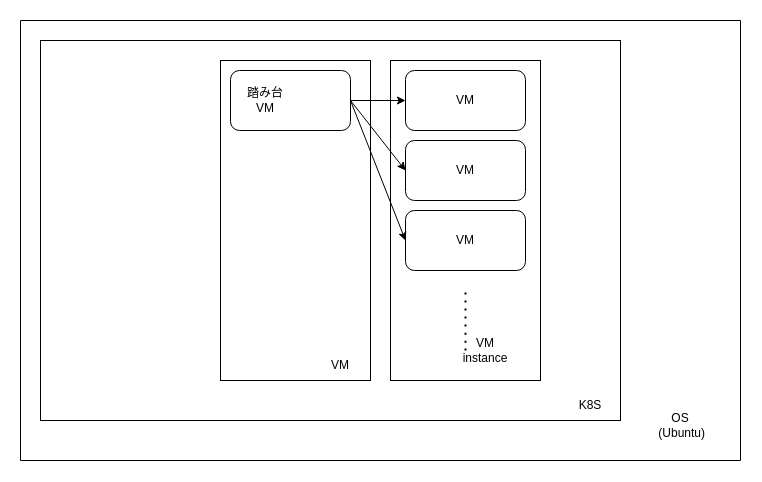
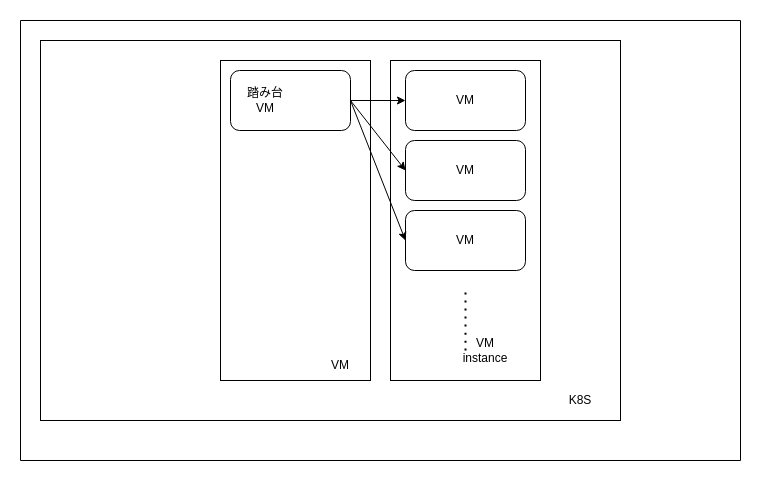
  <mxCell id="0" />
  <mxCell id="1" parent="0" />
  <mxCell id="2" value="" style="swimlane;startSize=0;rounded=0;shadow=0;gradientColor=none;swimlaneFillColor=none;labelBackgroundColor=none;" vertex="1" parent="1"><mxGeometry x="20" y="20" width="720" height="440" as="geometry"><mxRectangle x="40" y="40" width="50" height="40" as="alternateBounds" /></mxGeometry></mxCell>
  <mxCell id="3" value="" style="rounded=0;whiteSpace=wrap;html=1;shadow=0;labelBackgroundColor=none;gradientColor=none;" vertex="1" parent="2"><mxGeometry x="20" y="20" width="580" height="380" as="geometry" /></mxCell>
- <mxCell id="4" value="OS&lt;br&gt;&amp;nbsp;(Ubuntu)" style="text;html=1;strokeColor=none;fillColor=none;align=center;verticalAlign=middle;whiteSpace=wrap;rounded=0;shadow=0;labelBackgroundColor=none;" vertex="1" parent="2"><mxGeometry x="630" y="390" width="60" height="30" as="geometry" /></mxCell>
- <mxCell id="5" value="K8S" style="text;html=1;strokeColor=none;fillColor=none;align=center;verticalAlign=middle;whiteSpace=wrap;rounded=0;shadow=0;labelBackgroundColor=none;" vertex="1" parent="2"><mxGeometry x="540" y="370" width="60" height="30" as="geometry" /></mxCell>
+ <mxCell id="5" value="K8S" style="text;html=1;strokeColor=none;fillColor=none;align=center;verticalAlign=middle;whiteSpace=wrap;rounded=0;shadow=0;labelBackgroundColor=none;" vertex="1" parent="2"><mxGeometry x="530" y="365" width="60" height="30" as="geometry" /></mxCell>
  <mxCell id="6" value="" style="rounded=0;whiteSpace=wrap;html=1;shadow=0;labelBackgroundColor=none;gradientColor=none;" vertex="1" parent="2"><mxGeometry x="370" y="40" width="150" height="320" as="geometry" /></mxCell>
  <mxCell id="7" value="" style="rounded=1;whiteSpace=wrap;html=1;shadow=0;labelBackgroundColor=none;gradientColor=none;" vertex="1" parent="2"><mxGeometry x="385" y="50" width="120" height="60" as="geometry" /></mxCell>
  <mxCell id="8" value="" style="rounded=1;whiteSpace=wrap;html=1;shadow=0;labelBackgroundColor=none;gradientColor=none;" vertex="1" parent="2"><mxGeometry x="385" y="120" width="120" height="60" as="geometry" /></mxCell>
  <mxCell id="9" value="" style="rounded=1;whiteSpace=wrap;html=1;shadow=0;labelBackgroundColor=none;gradientColor=none;" vertex="1" parent="2"><mxGeometry x="385" y="190" width="120" height="60" as="geometry" /></mxCell>
  <mxCell id="10" value="" style="endArrow=none;dashed=1;html=1;dashPattern=1 3;strokeWidth=2;" edge="1" parent="2"><mxGeometry width="50" height="50" relative="1" as="geometry"><mxPoint x="445" y="330" as="sourcePoint" /><mxPoint x="445" y="270" as="targetPoint" /><Array as="points"><mxPoint x="445" y="320" /></Array></mxGeometry></mxCell>
  <mxCell id="11" value="VM" style="text;html=1;strokeColor=none;fillColor=none;align=center;verticalAlign=middle;whiteSpace=wrap;rounded=0;shadow=0;labelBackgroundColor=none;" vertex="1" parent="2"><mxGeometry x="415" y="65" width="60" height="30" as="geometry" /></mxCell>
  <mxCell id="12" value="VM" style="text;html=1;strokeColor=none;fillColor=none;align=center;verticalAlign=middle;whiteSpace=wrap;rounded=0;shadow=0;labelBackgroundColor=none;" vertex="1" parent="2"><mxGeometry x="415" y="135" width="60" height="30" as="geometry" /></mxCell>
  <mxCell id="13" value="VM" style="text;html=1;strokeColor=none;fillColor=none;align=center;verticalAlign=middle;whiteSpace=wrap;rounded=0;shadow=0;labelBackgroundColor=none;" vertex="1" parent="2"><mxGeometry x="415" y="205" width="60" height="30" as="geometry" /></mxCell>
  <mxCell id="14" value="" style="rounded=0;whiteSpace=wrap;html=1;shadow=0;labelBackgroundColor=none;gradientColor=none;" vertex="1" parent="2"><mxGeometry x="200" y="40" width="150" height="320" as="geometry" /></mxCell>
  <mxCell id="15" value="" style="rounded=1;whiteSpace=wrap;html=1;shadow=0;labelBackgroundColor=none;gradientColor=none;" vertex="1" parent="2"><mxGeometry x="210" y="50" width="120" height="60" as="geometry" /></mxCell>
  <mxCell id="16" value="踏み台&lt;br&gt;VM" style="text;html=1;strokeColor=none;fillColor=none;align=center;verticalAlign=middle;whiteSpace=wrap;rounded=0;shadow=0;labelBackgroundColor=none;" vertex="1" parent="2"><mxGeometry x="215" y="65" width="60" height="30" as="geometry" /></mxCell>
  <mxCell id="17" value="VM &lt;br&gt;instance" style="text;html=1;strokeColor=none;fillColor=none;align=center;verticalAlign=middle;whiteSpace=wrap;rounded=0;shadow=0;labelBackgroundColor=none;" vertex="1" parent="2"><mxGeometry x="435" y="315" width="60" height="30" as="geometry" /></mxCell>
  <mxCell id="18" value="" style="endArrow=classic;html=1;entryX=0;entryY=0.5;entryDx=0;entryDy=0;exitX=1;exitY=0.5;exitDx=0;exitDy=0;" edge="1" parent="2" source="15" target="7"><mxGeometry width="50" height="50" relative="1" as="geometry"><mxPoint x="250" y="230" as="sourcePoint" /><mxPoint x="300" y="180" as="targetPoint" /></mxGeometry></mxCell>
  <mxCell id="19" value="" style="endArrow=classic;html=1;entryX=0;entryY=0.5;entryDx=0;entryDy=0;exitX=1;exitY=0.5;exitDx=0;exitDy=0;" edge="1" parent="2" source="15" target="8"><mxGeometry width="50" height="50" relative="1" as="geometry"><mxPoint x="330" y="90" as="sourcePoint" /><mxPoint x="395" y="90" as="targetPoint" /></mxGeometry></mxCell>
  <mxCell id="20" value="" style="endArrow=classic;html=1;entryX=0;entryY=0.5;entryDx=0;entryDy=0;exitX=1;exitY=0.5;exitDx=0;exitDy=0;" edge="1" parent="2" source="15" target="9"><mxGeometry width="50" height="50" relative="1" as="geometry"><mxPoint x="330" y="90" as="sourcePoint" /><mxPoint x="395" y="160" as="targetPoint" /></mxGeometry></mxCell>
  <mxCell id="21" value="VM" style="text;html=1;strokeColor=none;fillColor=none;align=center;verticalAlign=middle;whiteSpace=wrap;rounded=0;shadow=0;labelBackgroundColor=none;" vertex="1" parent="2"><mxGeometry x="290" y="330" width="60" height="30" as="geometry" /></mxCell>
